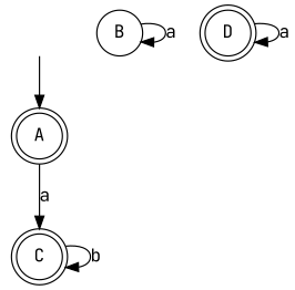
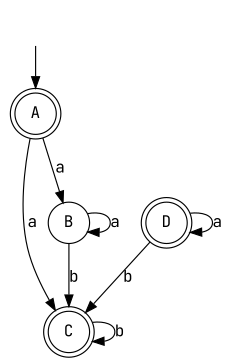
  digraph {
    fontname="JetBrains Mono"
    node [fontname="JetBrains Mono" shape=doublecircle]
    edge [fontname="JetBrains Mono"]
    "" [shape=none]
    A
    C
    B [shape=circle]
    D
    "" -> A
    A -> C [label=a]
+   A -> B [label=a]
    C -> C [label=b]
+   B -> C [label=b]
    B -> B [label=a]
+   D -> C [label=b]
    D -> D [label=a]
  }
